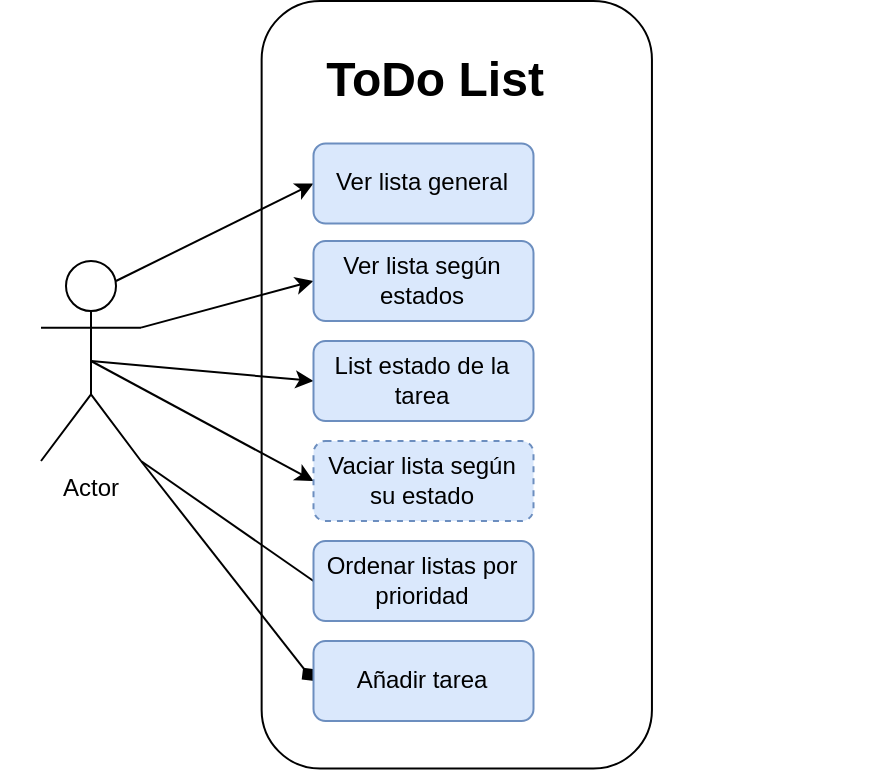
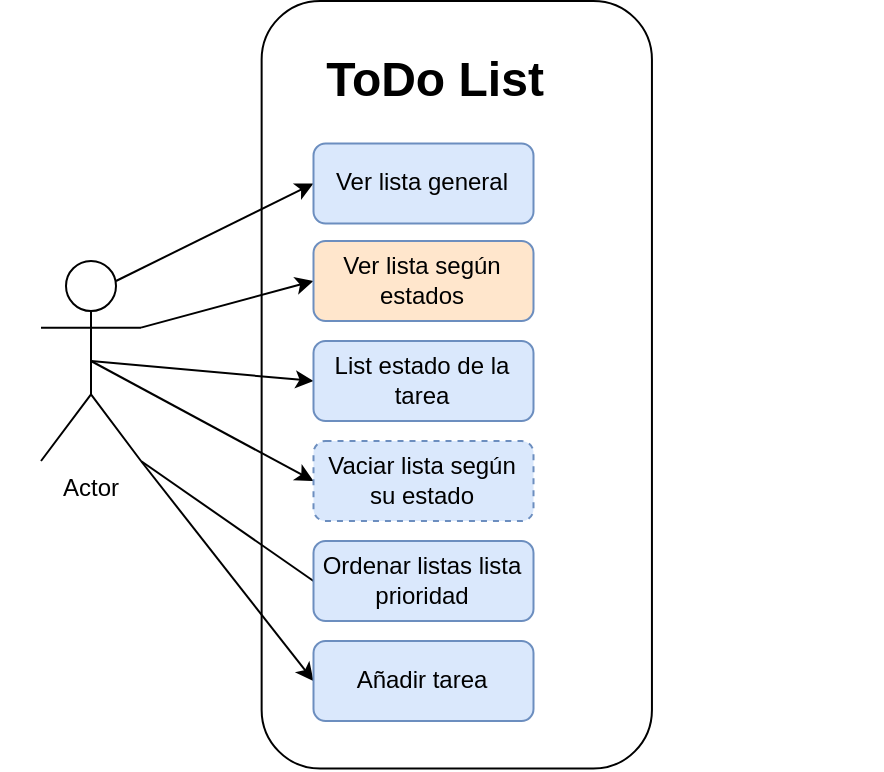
  <mxCell id="0" />
  <mxCell id="1" parent="0" />
  <mxCell id="2" value="" style="rounded=1;whiteSpace=wrap;html=1;rotation=-90;" parent="1" vertex="1"><mxGeometry x="36.02" y="94.3" width="383.75" height="195.15" as="geometry" /></mxCell>
  <mxCell id="3" style="edgeStyle=none;html=1;exitX=0.75;exitY=0.1;exitDx=0;exitDy=0;exitPerimeter=0;entryX=0;entryY=0.5;entryDx=0;entryDy=0;fontColor=#000000;rounded=1;" parent="1" source="9" target="11" edge="1"><mxGeometry relative="1" as="geometry" /></mxCell>
  <mxCell id="4" style="edgeStyle=none;html=1;exitX=1;exitY=0.333;exitDx=0;exitDy=0;exitPerimeter=0;entryX=0;entryY=0.5;entryDx=0;entryDy=0;fontColor=#000000;rounded=1;" parent="1" source="9" target="12" edge="1"><mxGeometry relative="1" as="geometry" /></mxCell>
  <mxCell id="5" style="edgeStyle=none;html=1;exitX=0.5;exitY=0.5;exitDx=0;exitDy=0;exitPerimeter=0;entryX=0;entryY=0.5;entryDx=0;entryDy=0;fontColor=#000000;rounded=1;" parent="1" source="9" target="13" edge="1"><mxGeometry relative="1" as="geometry" /></mxCell>
  <mxCell id="6" style="edgeStyle=none;html=1;exitX=0.5;exitY=0.5;exitDx=0;exitDy=0;exitPerimeter=0;entryX=0;entryY=0.5;entryDx=0;entryDy=0;fontColor=#000000;rounded=1;" parent="1" source="9" target="14" edge="1"><mxGeometry relative="1" as="geometry" /></mxCell>
  <mxCell id="7" style="edgeStyle=none;html=1;exitX=1;exitY=1;exitDx=0;exitDy=0;exitPerimeter=0;entryX=0;entryY=0.5;entryDx=0;entryDy=0;fontColor=#000000;rounded=1;endArrow=none;" parent="1" source="9" target="15" edge="1"><mxGeometry relative="1" as="geometry" /></mxCell>
- <mxCell id="8" style="edgeStyle=none;html=1;exitX=1;exitY=1;exitDx=0;exitDy=0;exitPerimeter=0;entryX=0;entryY=0.5;entryDx=0;entryDy=0;fontColor=#000000;rounded=1;endArrow=diamond;" parent="1" source="9" target="16" edge="1"><mxGeometry relative="1" as="geometry" /></mxCell>
+ <mxCell id="8" style="edgeStyle=none;html=1;exitX=1;exitY=1;exitDx=0;exitDy=0;exitPerimeter=0;entryX=0;entryY=0.5;entryDx=0;entryDy=0;fontColor=#000000;rounded=1;" parent="1" source="9" target="16" edge="1"><mxGeometry relative="1" as="geometry" /></mxCell>
  <mxCell id="9" value="Actor" style="shape=umlActor;verticalLabelPosition=bottom;verticalAlign=top;html=1;outlineConnect=0;rounded=1;" parent="1" vertex="1"><mxGeometry x="20" y="130" width="50" height="100" as="geometry" /></mxCell>
  <mxCell id="10" value="ToDo List" style="text;strokeColor=none;fillColor=none;html=1;fontSize=24;fontStyle=1;verticalAlign=middle;align=center;rounded=1;" parent="1" vertex="1"><mxGeometry x="140.47" y="20" width="153.75" height="40" as="geometry" /></mxCell>
  <mxCell id="11" value="&lt;font color=&quot;#000000&quot;&gt;Ver lista general&lt;/font&gt;" style="rounded=1;whiteSpace=wrap;html=1;fillColor=#dae8fc;strokeColor=#6c8ebf;" parent="1" vertex="1"><mxGeometry x="156.25" y="71.25" width="110" height="40" as="geometry" /></mxCell>
- <mxCell id="12" value="&lt;font color=&quot;#000000&quot;&gt;Ver lista según estados&lt;/font&gt;" style="rounded=1;whiteSpace=wrap;html=1;fillColor=#dae8fc;strokeColor=#6c8ebf;" parent="1" vertex="1"><mxGeometry x="156.25" y="120" width="110" height="40" as="geometry" /></mxCell>
+ <mxCell id="12" value="&lt;font color=&quot;#000000&quot;&gt;Ver lista según estados&lt;/font&gt;" style="rounded=1;whiteSpace=wrap;html=1;fillColor=#ffe6cc;strokeColor=#6c8ebf;" parent="1" vertex="1"><mxGeometry x="156.25" y="120" width="110" height="40" as="geometry" /></mxCell>
  <mxCell id="13" value="&lt;font color=&quot;#000000&quot;&gt;List estado de la tarea&lt;/font&gt;" style="rounded=1;whiteSpace=wrap;html=1;fillColor=#dae8fc;strokeColor=#6c8ebf;" parent="1" vertex="1"><mxGeometry x="156.25" y="170" width="110" height="40" as="geometry" /></mxCell>
  <mxCell id="14" value="&lt;font color=&quot;#000000&quot;&gt;Vaciar lista según su estado&lt;/font&gt;" style="rounded=1;whiteSpace=wrap;html=1;fillColor=#dae8fc;strokeColor=#6c8ebf;dashed=1;" parent="1" vertex="1"><mxGeometry x="156.25" y="220" width="110" height="40" as="geometry" /></mxCell>
- <mxCell id="15" value="&lt;font color=&quot;#000000&quot;&gt;Ordenar listas por prioridad&lt;/font&gt;" style="rounded=1;whiteSpace=wrap;html=1;fillColor=#dae8fc;strokeColor=#6c8ebf;" parent="1" vertex="1"><mxGeometry x="156.25" y="270" width="110" height="40" as="geometry" /></mxCell>
+ <mxCell id="15" value="&lt;font color=&quot;#000000&quot;&gt;Ordenar listas lista prioridad&lt;/font&gt;" style="rounded=1;whiteSpace=wrap;html=1;fillColor=#dae8fc;strokeColor=#6c8ebf;" parent="1" vertex="1"><mxGeometry x="156.25" y="270" width="110" height="40" as="geometry" /></mxCell>
  <mxCell id="16" value="&lt;font color=&quot;#000000&quot;&gt;Añadir tarea&lt;/font&gt;" style="rounded=1;whiteSpace=wrap;html=1;fillColor=#dae8fc;strokeColor=#6c8ebf;" parent="1" vertex="1"><mxGeometry x="156.25" y="320" width="110" height="40" as="geometry" /></mxCell>
